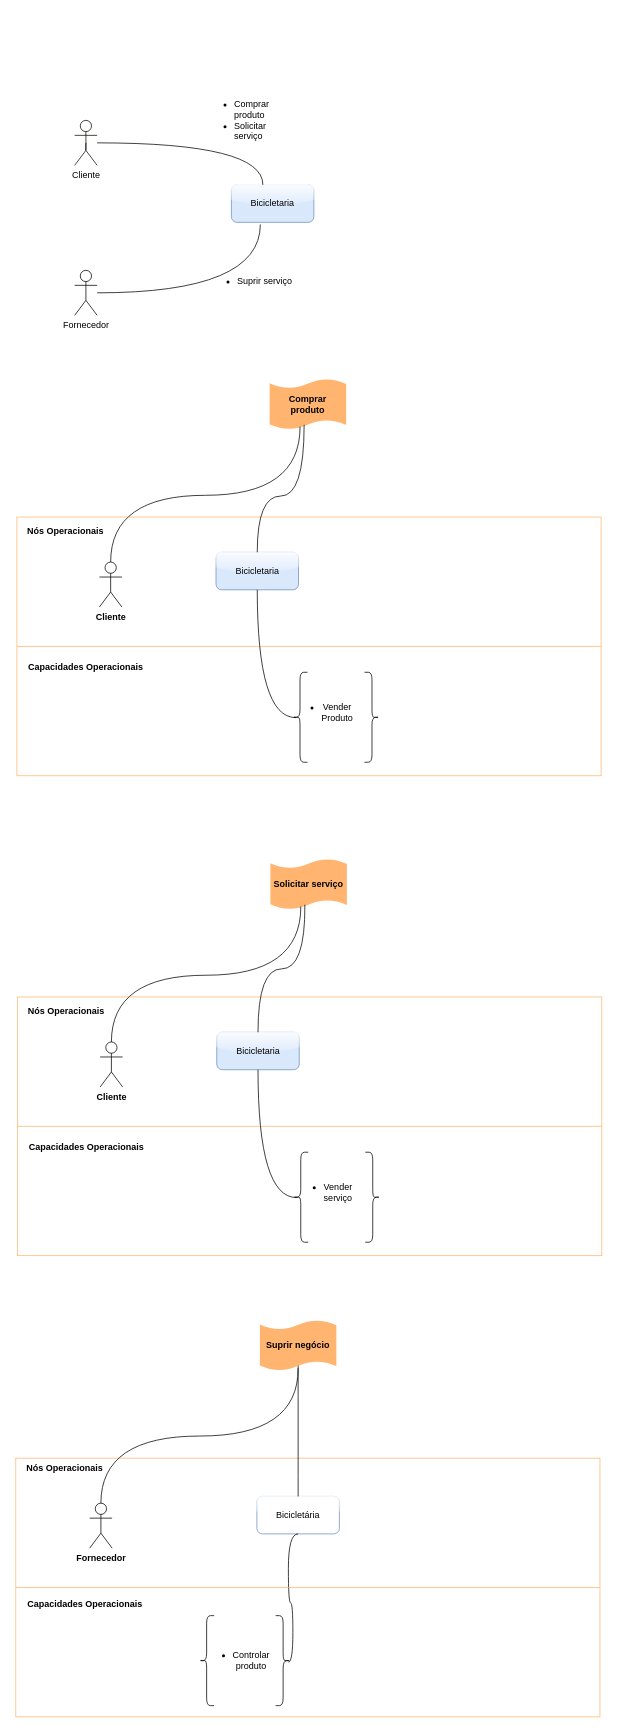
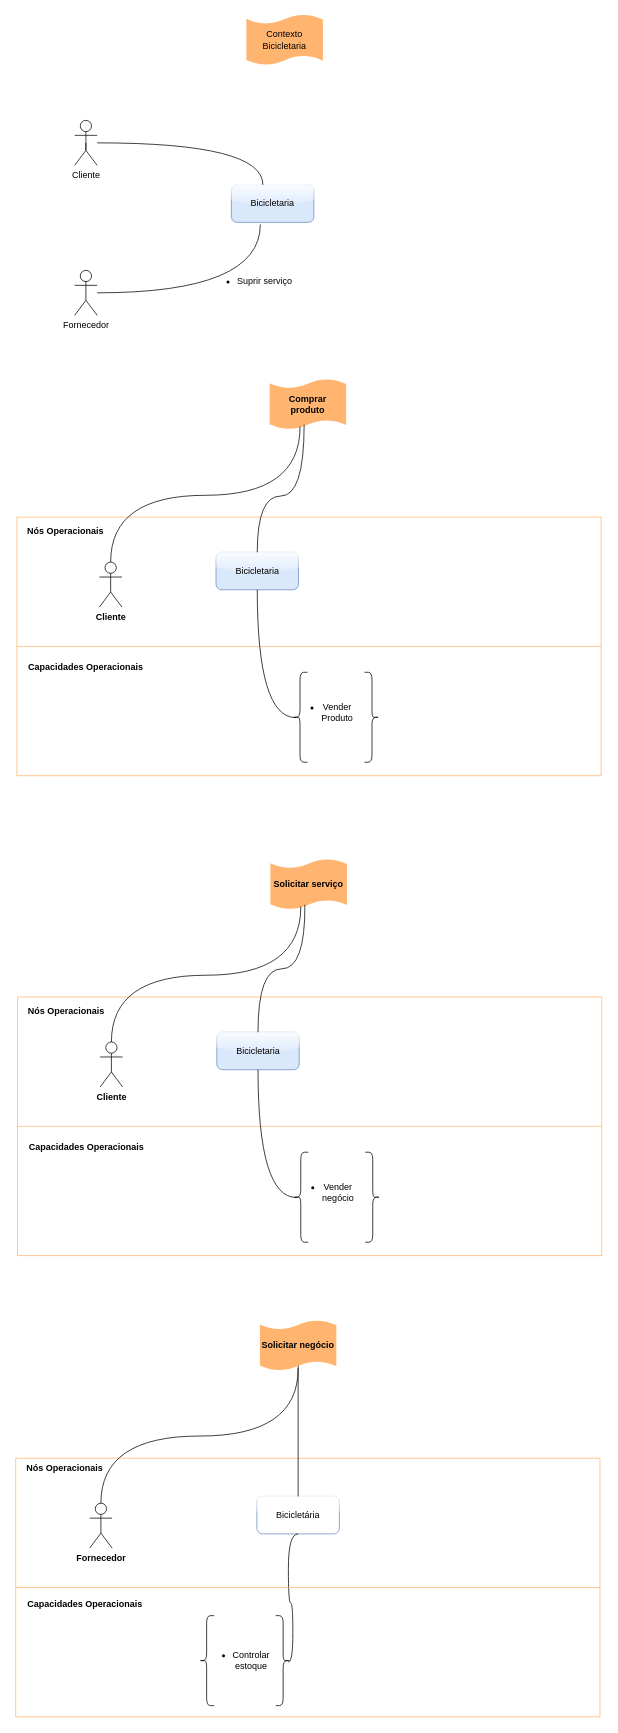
  <mxCell id="0" />
  <mxCell id="1" parent="0" />
  <mxCell id="2" value="" style="rounded=0;whiteSpace=wrap;html=1;fillColor=#FFFFFF;strokeColor=#FFB570;" parent="1" vertex="1"><mxGeometry x="22" y="689" width="779" height="345" as="geometry" /></mxCell>
  <mxCell id="3" value="Bicicletaria" style="rounded=1;whiteSpace=wrap;html=1;fillColor=#dae8fc;strokeColor=#6c8ebf;shadow=0;comic=0;glass=1;" parent="1" vertex="1"><mxGeometry x="308" y="246" width="110" height="50" as="geometry" /></mxCell>
+ <mxCell id="4" value="Contexto&lt;br&gt;Bicicletaria" style="shape=tape;whiteSpace=wrap;html=1;strokeWidth=2;size=0.19;shadow=0;glass=1;comic=0;fillColor=#FFB570;strokeColor=#FFB570;" parent="1" vertex="1"><mxGeometry x="329" y="20" width="100" height="65" as="geometry" /></mxCell>
  <mxCell id="5" style="rounded=0;orthogonalLoop=1;jettySize=auto;html=1;endArrow=none;endFill=0;edgeStyle=orthogonalEdgeStyle;curved=1;" parent="1" source="6" edge="1"><mxGeometry relative="1" as="geometry"><mxPoint x="350" y="246" as="targetPoint" /></mxGeometry></mxCell>
  <mxCell id="6" value="Cliente&lt;br&gt;" style="shape=umlActor;verticalLabelPosition=bottom;labelBackgroundColor=#ffffff;verticalAlign=top;html=1;shadow=0;glass=1;comic=0;strokeColor=#0D0B05;fillColor=none;" parent="1" vertex="1"><mxGeometry x="99" y="160" width="30" height="60" as="geometry" /></mxCell>
  <mxCell id="7" style="edgeStyle=orthogonalEdgeStyle;curved=1;rounded=0;orthogonalLoop=1;jettySize=auto;html=1;exitX=0.5;exitY=0.5;exitDx=0;exitDy=0;exitPerimeter=0;entryX=0.495;entryY=0.667;entryDx=0;entryDy=0;entryPerimeter=0;endArrow=none;endFill=0;" parent="1" source="6" target="6" edge="1"><mxGeometry relative="1" as="geometry" /></mxCell>
- <mxCell id="8" value="&lt;ul&gt;&lt;li&gt;Comprar produto&lt;/li&gt;&lt;li&gt;Solicitar serviço&lt;/li&gt;&lt;/ul&gt;" style="rounded=0;whiteSpace=wrap;html=1;align=left;fillColor=none;strokeColor=none;" parent="1" vertex="1"><mxGeometry x="269.5" y="115" width="120" height="90" as="geometry" /></mxCell>
  <mxCell id="9" style="edgeStyle=orthogonalEdgeStyle;rounded=0;orthogonalLoop=1;jettySize=auto;html=1;curved=1;endArrow=none;endFill=0;entryX=0.351;entryY=1.057;entryDx=0;entryDy=0;entryPerimeter=0;" parent="1" source="10" target="3" edge="1"><mxGeometry relative="1" as="geometry" /></mxCell>
  <mxCell id="10" value="Fornecedor" style="shape=umlActor;verticalLabelPosition=bottom;labelBackgroundColor=#ffffff;verticalAlign=top;html=1;outlineConnect=0;fillColor=none;" parent="1" vertex="1"><mxGeometry x="99" y="360" width="30" height="60" as="geometry" /></mxCell>
  <mxCell id="11" value="&lt;ul&gt;&lt;li&gt;Suprir serviço&lt;/li&gt;&lt;/ul&gt;" style="rounded=0;whiteSpace=wrap;html=1;align=left;fillColor=none;strokeColor=none;" parent="1" vertex="1"><mxGeometry x="274" y="330" width="120" height="90" as="geometry" /></mxCell>
  <mxCell id="12" value="" style="endArrow=none;html=1;exitX=0;exitY=0.5;exitDx=0;exitDy=0;entryX=1;entryY=0.5;entryDx=0;entryDy=0;strokeColor=#FFB570;" parent="1" source="2" target="2" edge="1"><mxGeometry width="50" height="50" relative="1" as="geometry"><mxPoint x="157" y="755" as="sourcePoint" /><mxPoint x="207" y="705" as="targetPoint" /></mxGeometry></mxCell>
  <mxCell id="13" value="&lt;b&gt;Nós Operacionais&lt;/b&gt;" style="text;html=1;strokeColor=none;fillColor=none;align=center;verticalAlign=middle;whiteSpace=wrap;rounded=0;" parent="1" vertex="1"><mxGeometry x="33" y="687" width="108" height="42" as="geometry" /></mxCell>
  <mxCell id="14" value="&lt;b&gt;Capacidades Operacionais&lt;/b&gt;" style="text;html=1;strokeColor=none;fillColor=none;align=center;verticalAlign=middle;whiteSpace=wrap;rounded=0;" parent="1" vertex="1"><mxGeometry x="22" y="868" width="184" height="42" as="geometry" /></mxCell>
  <mxCell id="15" value="&lt;b&gt;Cliente&lt;/b&gt;" style="shape=umlActor;verticalLabelPosition=bottom;labelBackgroundColor=#ffffff;verticalAlign=top;html=1;outlineConnect=0;strokeColor=#000000;fillColor=#FFFFFF;" parent="1" vertex="1"><mxGeometry x="132" y="749" width="30" height="60" as="geometry" /></mxCell>
  <mxCell id="16" value="&lt;b&gt;Comprar produto&lt;/b&gt;" style="shape=tape;whiteSpace=wrap;html=1;strokeWidth=2;size=0.19;shadow=0;glass=1;comic=0;fillColor=#FFB570;strokeColor=#FFB570;" parent="1" vertex="1"><mxGeometry x="360" y="506" width="100" height="65" as="geometry" /></mxCell>
  <mxCell id="17" value="Bicicletaria" style="rounded=1;whiteSpace=wrap;html=1;fillColor=#dae8fc;strokeColor=#6c8ebf;shadow=0;comic=0;glass=1;" parent="1" vertex="1"><mxGeometry x="287.5" y="736" width="110" height="50" as="geometry" /></mxCell>
  <mxCell id="18" value="" style="endArrow=none;html=1;exitX=0.5;exitY=0;exitDx=0;exitDy=0;exitPerimeter=0;edgeStyle=orthogonalEdgeStyle;curved=1;entryX=0.396;entryY=0.96;entryDx=0;entryDy=0;entryPerimeter=0;" parent="1" source="15" target="16" edge="1"><mxGeometry width="50" height="50" relative="1" as="geometry"><mxPoint x="360" y="619" as="sourcePoint" /><mxPoint x="410" y="569" as="targetPoint" /></mxGeometry></mxCell>
  <mxCell id="19" value="" style="shape=curlyBracket;whiteSpace=wrap;html=1;rounded=1;" parent="1" vertex="1"><mxGeometry x="389.5" y="896" width="20" height="120" as="geometry" /></mxCell>
  <mxCell id="20" value="" style="endArrow=none;html=1;exitX=0.5;exitY=0;exitDx=0;exitDy=0;edgeStyle=orthogonalEdgeStyle;curved=1;" parent="1" source="17" edge="1"><mxGeometry width="50" height="50" relative="1" as="geometry"><mxPoint x="386" y="755" as="sourcePoint" /><mxPoint x="405" y="566" as="targetPoint" /><Array as="points"><mxPoint x="343" y="661" /><mxPoint x="405" y="661" /></Array></mxGeometry></mxCell>
  <mxCell id="21" value="" style="shape=curlyBracket;whiteSpace=wrap;html=1;rounded=1;rotation=-180;" parent="1" vertex="1"><mxGeometry x="485.5" y="896" width="20" height="120" as="geometry" /></mxCell>
  <mxCell id="22" value="" style="endArrow=none;html=1;entryX=0.5;entryY=1;entryDx=0;entryDy=0;exitX=0;exitY=0.75;exitDx=0;exitDy=0;edgeStyle=orthogonalEdgeStyle;curved=1;" parent="1" source="36" target="17" edge="1"><mxGeometry width="50" height="50" relative="1" as="geometry"><mxPoint x="297" y="873" as="sourcePoint" /><mxPoint x="347" y="823" as="targetPoint" /></mxGeometry></mxCell>
  <mxCell id="23" value="" style="rounded=0;whiteSpace=wrap;html=1;fillColor=#FFFFFF;strokeColor=#FFB570;" parent="1" vertex="1"><mxGeometry x="20.5" y="1944" width="779" height="345" as="geometry" /></mxCell>
  <mxCell id="24" value="&lt;b&gt;Fornecedor&lt;/b&gt;" style="shape=umlActor;verticalLabelPosition=bottom;labelBackgroundColor=#ffffff;verticalAlign=top;html=1;outlineConnect=0;strokeColor=#000000;fillColor=#FFFFFF;" parent="1" vertex="1"><mxGeometry x="119" y="2004" width="30" height="60" as="geometry" /></mxCell>
  <mxCell id="25" value="Bicicletária" style="rounded=1;whiteSpace=wrap;html=1;fillColor=#ffffff;strokeColor=#6c8ebf;shadow=0;comic=0;glass=1;" parent="1" vertex="1"><mxGeometry x="342" y="1995" width="110" height="50" as="geometry" /></mxCell>
  <mxCell id="26" value="" style="endArrow=none;html=1;exitX=0.5;exitY=0;exitDx=0;exitDy=0;exitPerimeter=0;edgeStyle=orthogonalEdgeStyle;curved=1;" parent="1" source="24" edge="1"><mxGeometry width="50" height="50" relative="1" as="geometry"><mxPoint x="347" y="1874" as="sourcePoint" /><mxPoint x="397" y="1824" as="targetPoint" /></mxGeometry></mxCell>
  <mxCell id="27" value="" style="shape=curlyBracket;whiteSpace=wrap;html=1;rounded=1;" parent="1" vertex="1"><mxGeometry x="265" y="2154" width="20" height="120" as="geometry" /></mxCell>
  <mxCell id="28" value="" style="endArrow=none;html=1;exitX=0.5;exitY=0;exitDx=0;exitDy=0;edgeStyle=orthogonalEdgeStyle;curved=1;" parent="1" source="25" edge="1"><mxGeometry width="50" height="50" relative="1" as="geometry"><mxPoint x="373" y="2010" as="sourcePoint" /><mxPoint x="397" y="1821" as="targetPoint" /><Array as="points"><mxPoint x="397" y="1763" /><mxPoint x="397" y="1763" /></Array></mxGeometry></mxCell>
  <mxCell id="29" value="" style="shape=curlyBracket;whiteSpace=wrap;html=1;rounded=1;rotation=-180;" parent="1" vertex="1"><mxGeometry x="367" y="2154" width="20" height="120" as="geometry" /></mxCell>
- <mxCell id="30" value="&lt;ul&gt;&lt;li&gt;Controlar produto&lt;/li&gt;&lt;/ul&gt;" style="text;html=1;strokeColor=none;fillColor=none;align=center;verticalAlign=middle;whiteSpace=wrap;rounded=0;" parent="1" vertex="1"><mxGeometry x="278.5" y="2201" width="71" height="26" as="geometry" /></mxCell>
+ <mxCell id="30" value="&lt;ul&gt;&lt;li&gt;Controlar estoque&lt;/li&gt;&lt;/ul&gt;" style="text;html=1;strokeColor=none;fillColor=none;align=center;verticalAlign=middle;whiteSpace=wrap;rounded=0;" parent="1" vertex="1"><mxGeometry x="278.5" y="2201" width="71" height="26" as="geometry" /></mxCell>
  <mxCell id="31" value="" style="endArrow=none;html=1;entryX=0.5;entryY=1;entryDx=0;entryDy=0;edgeStyle=orthogonalEdgeStyle;curved=1;" parent="1" target="25" edge="1"><mxGeometry width="50" height="50" relative="1" as="geometry"><mxPoint x="384" y="2216" as="sourcePoint" /><mxPoint x="331" y="2059" as="targetPoint" /><Array as="points"><mxPoint x="390" y="2216" /><mxPoint x="390" y="2137" /><mxPoint x="384" y="2137" /><mxPoint x="384" y="2045" /></Array></mxGeometry></mxCell>
  <mxCell id="32" value="" style="endArrow=none;html=1;exitX=0;exitY=0.5;exitDx=0;exitDy=0;entryX=1;entryY=0.5;entryDx=0;entryDy=0;strokeColor=#FFB570;" parent="1" source="23" target="23" edge="1"><mxGeometry width="50" height="50" relative="1" as="geometry"><mxPoint x="147.5" y="2241" as="sourcePoint" /><mxPoint x="197.5" y="2191" as="targetPoint" /></mxGeometry></mxCell>
  <mxCell id="33" value="&lt;b&gt;Nós Operacionais&lt;/b&gt;" style="text;html=1;strokeColor=none;fillColor=none;align=center;verticalAlign=middle;whiteSpace=wrap;rounded=0;" parent="1" vertex="1"><mxGeometry x="31.5" y="1937" width="108" height="42" as="geometry" /></mxCell>
  <mxCell id="34" value="&lt;b&gt;Capacidades Operacionais&lt;/b&gt;" style="text;html=1;strokeColor=none;fillColor=none;align=center;verticalAlign=middle;whiteSpace=wrap;rounded=0;" parent="1" vertex="1"><mxGeometry x="20.5" y="2118" width="184" height="42" as="geometry" /></mxCell>
- <mxCell id="35" value="&lt;b&gt;Suprir negócio&lt;br&gt;&lt;/b&gt;" style="shape=tape;whiteSpace=wrap;html=1;strokeWidth=2;size=0.19;shadow=0;glass=1;comic=0;fillColor=#FFB570;strokeColor=#FFB570;" parent="1" vertex="1"><mxGeometry x="347" y="1761" width="100" height="65" as="geometry" /></mxCell>
+ <mxCell id="35" value="&lt;b&gt;Solicitar negócio&lt;br&gt;&lt;/b&gt;" style="shape=tape;whiteSpace=wrap;html=1;strokeWidth=2;size=0.19;shadow=0;glass=1;comic=0;fillColor=#FFB570;strokeColor=#FFB570;" parent="1" vertex="1"><mxGeometry x="347" y="1761" width="100" height="65" as="geometry" /></mxCell>
  <mxCell id="36" value="&lt;ul&gt;&lt;li&gt;Vender Produto&lt;/li&gt;&lt;/ul&gt;" style="text;html=1;strokeColor=none;fillColor=none;align=center;verticalAlign=middle;whiteSpace=wrap;rounded=0;" parent="1" vertex="1"><mxGeometry x="394" y="937" width="71" height="26" as="geometry" /></mxCell>
  <mxCell id="37" value="" style="rounded=0;whiteSpace=wrap;html=1;fillColor=#FFFFFF;strokeColor=#FFB570;" parent="1" vertex="1"><mxGeometry x="23" y="1329" width="779" height="345" as="geometry" /></mxCell>
  <mxCell id="38" value="" style="endArrow=none;html=1;exitX=0;exitY=0.5;exitDx=0;exitDy=0;entryX=1;entryY=0.5;entryDx=0;entryDy=0;strokeColor=#FFB570;" parent="1" source="37" target="37" edge="1"><mxGeometry width="50" height="50" relative="1" as="geometry"><mxPoint x="158" y="1395" as="sourcePoint" /><mxPoint x="208" y="1345" as="targetPoint" /></mxGeometry></mxCell>
  <mxCell id="39" value="&lt;b&gt;Nós Operacionais&lt;/b&gt;" style="text;html=1;strokeColor=none;fillColor=none;align=center;verticalAlign=middle;whiteSpace=wrap;rounded=0;" parent="1" vertex="1"><mxGeometry x="34" y="1327" width="108" height="42" as="geometry" /></mxCell>
  <mxCell id="40" value="&lt;b&gt;Capacidades Operacionais&lt;/b&gt;" style="text;html=1;strokeColor=none;fillColor=none;align=center;verticalAlign=middle;whiteSpace=wrap;rounded=0;" parent="1" vertex="1"><mxGeometry x="23" y="1508" width="184" height="42" as="geometry" /></mxCell>
  <mxCell id="41" value="&lt;b&gt;Cliente&lt;/b&gt;" style="shape=umlActor;verticalLabelPosition=bottom;labelBackgroundColor=#ffffff;verticalAlign=top;html=1;outlineConnect=0;strokeColor=#000000;fillColor=#FFFFFF;" parent="1" vertex="1"><mxGeometry x="133" y="1389" width="30" height="60" as="geometry" /></mxCell>
  <mxCell id="42" value="&lt;b&gt;Solicitar serviço&lt;/b&gt;" style="shape=tape;whiteSpace=wrap;html=1;strokeWidth=2;size=0.19;shadow=0;glass=1;comic=0;fillColor=#FFB570;strokeColor=#FFB570;" parent="1" vertex="1"><mxGeometry x="361" y="1146" width="100" height="65" as="geometry" /></mxCell>
  <mxCell id="43" value="Bicicletaria" style="rounded=1;whiteSpace=wrap;html=1;fillColor=#dae8fc;strokeColor=#6c8ebf;shadow=0;comic=0;glass=1;" parent="1" vertex="1"><mxGeometry x="288.5" y="1376" width="110" height="50" as="geometry" /></mxCell>
  <mxCell id="44" value="" style="endArrow=none;html=1;exitX=0.5;exitY=0;exitDx=0;exitDy=0;exitPerimeter=0;edgeStyle=orthogonalEdgeStyle;curved=1;entryX=0.396;entryY=0.96;entryDx=0;entryDy=0;entryPerimeter=0;" parent="1" source="41" target="42" edge="1"><mxGeometry width="50" height="50" relative="1" as="geometry"><mxPoint x="361" y="1259" as="sourcePoint" /><mxPoint x="411" y="1209" as="targetPoint" /></mxGeometry></mxCell>
  <mxCell id="45" value="" style="shape=curlyBracket;whiteSpace=wrap;html=1;rounded=1;" parent="1" vertex="1"><mxGeometry x="390.5" y="1536" width="20" height="120" as="geometry" /></mxCell>
  <mxCell id="46" value="" style="endArrow=none;html=1;exitX=0.5;exitY=0;exitDx=0;exitDy=0;edgeStyle=orthogonalEdgeStyle;curved=1;" parent="1" source="43" edge="1"><mxGeometry width="50" height="50" relative="1" as="geometry"><mxPoint x="387" y="1395" as="sourcePoint" /><mxPoint x="406" y="1206" as="targetPoint" /></mxGeometry></mxCell>
  <mxCell id="47" value="" style="shape=curlyBracket;whiteSpace=wrap;html=1;rounded=1;rotation=-180;" parent="1" vertex="1"><mxGeometry x="486.5" y="1536" width="20" height="120" as="geometry" /></mxCell>
  <mxCell id="48" value="" style="endArrow=none;html=1;entryX=0.5;entryY=1;entryDx=0;entryDy=0;exitX=0;exitY=0.75;exitDx=0;exitDy=0;edgeStyle=orthogonalEdgeStyle;curved=1;" parent="1" source="49" target="43" edge="1"><mxGeometry width="50" height="50" relative="1" as="geometry"><mxPoint x="298" y="1513" as="sourcePoint" /><mxPoint x="348" y="1463" as="targetPoint" /></mxGeometry></mxCell>
- <mxCell id="49" value="&lt;ul&gt;&lt;li&gt;Vender serviço&lt;/li&gt;&lt;/ul&gt;" style="text;html=1;strokeColor=none;fillColor=none;align=center;verticalAlign=middle;whiteSpace=wrap;rounded=0;" parent="1" vertex="1"><mxGeometry x="395" y="1577" width="71" height="26" as="geometry" /></mxCell>
+ <mxCell id="49" value="&lt;ul&gt;&lt;li&gt;Vender negócio&lt;/li&gt;&lt;/ul&gt;" style="text;html=1;strokeColor=none;fillColor=none;align=center;verticalAlign=middle;whiteSpace=wrap;rounded=0;" parent="1" vertex="1"><mxGeometry x="395" y="1577" width="71" height="26" as="geometry" /></mxCell>
